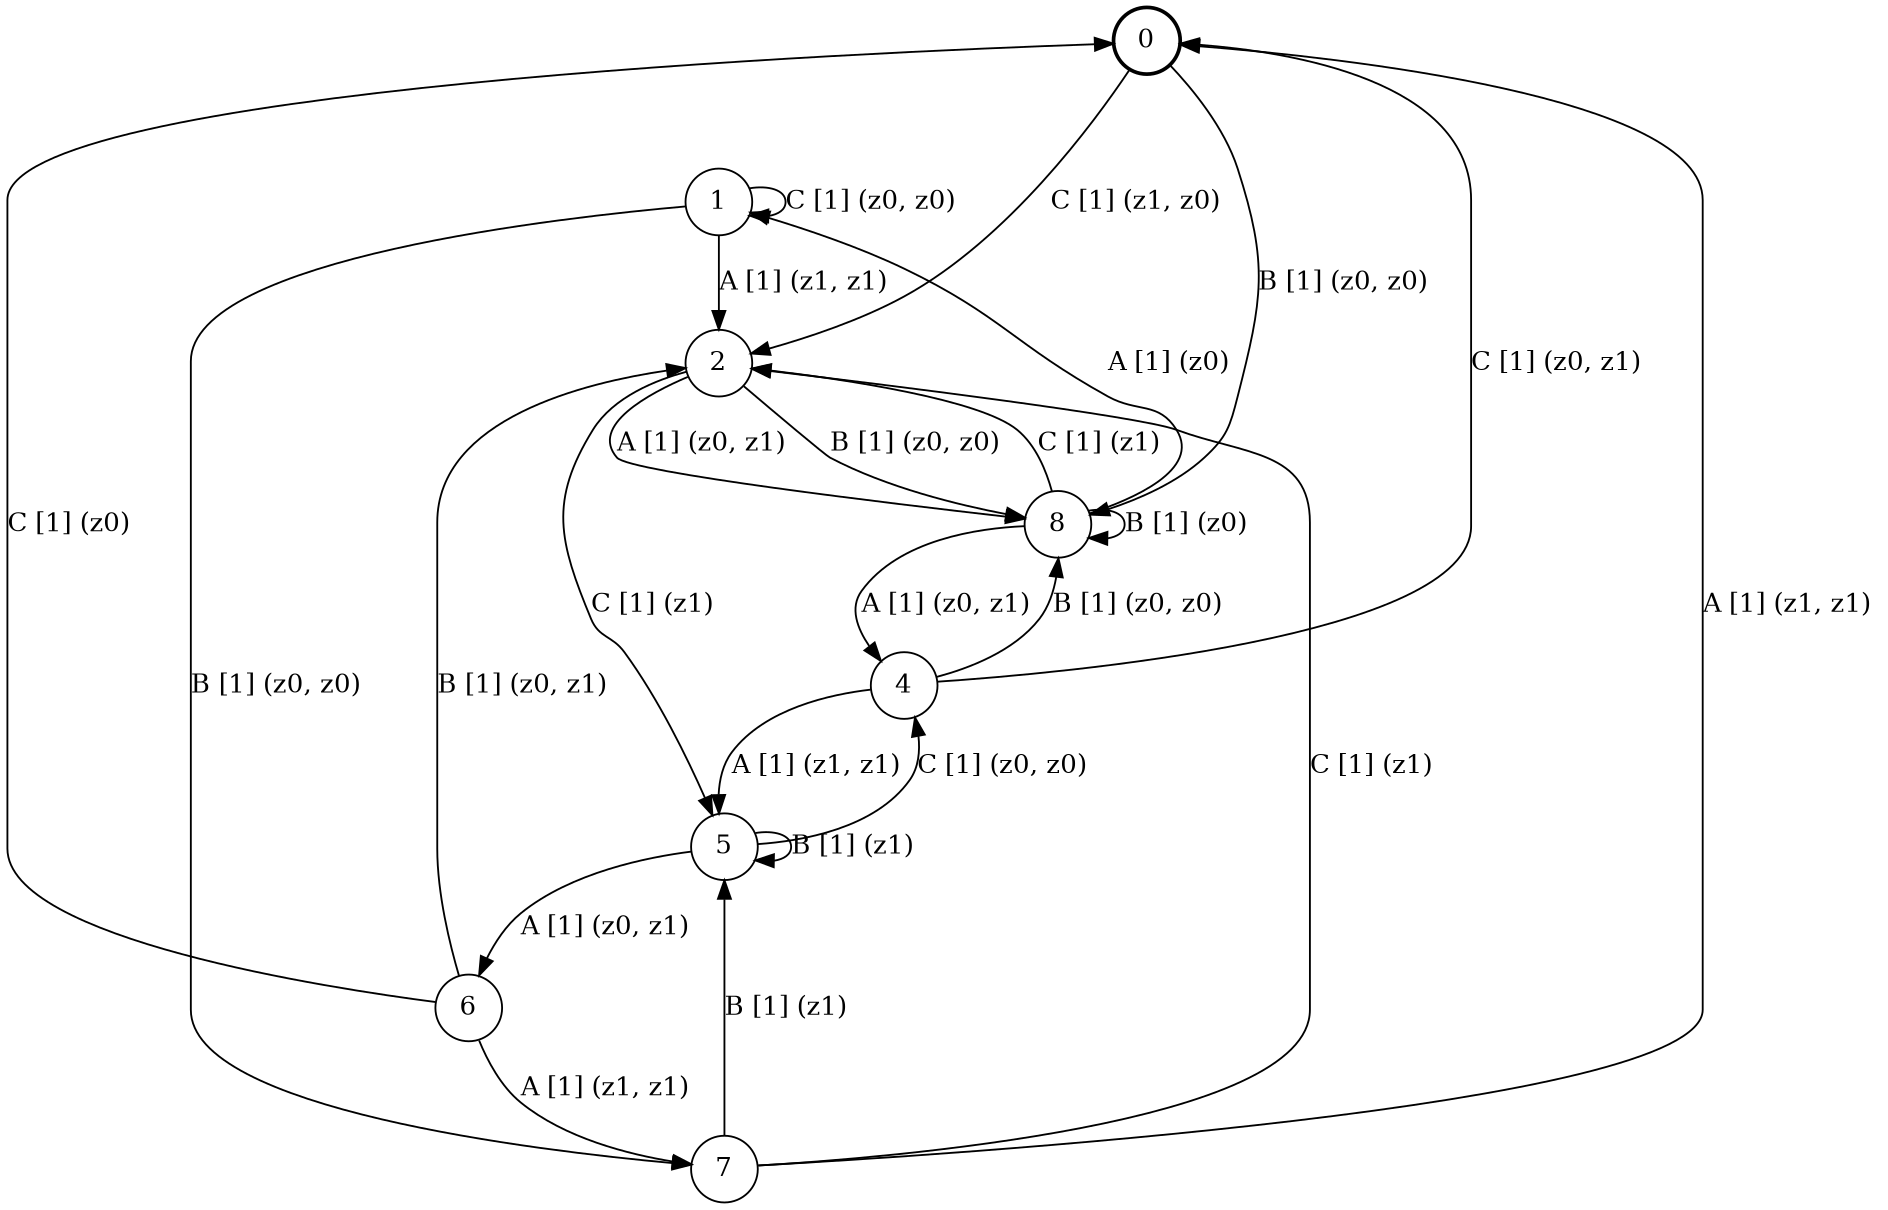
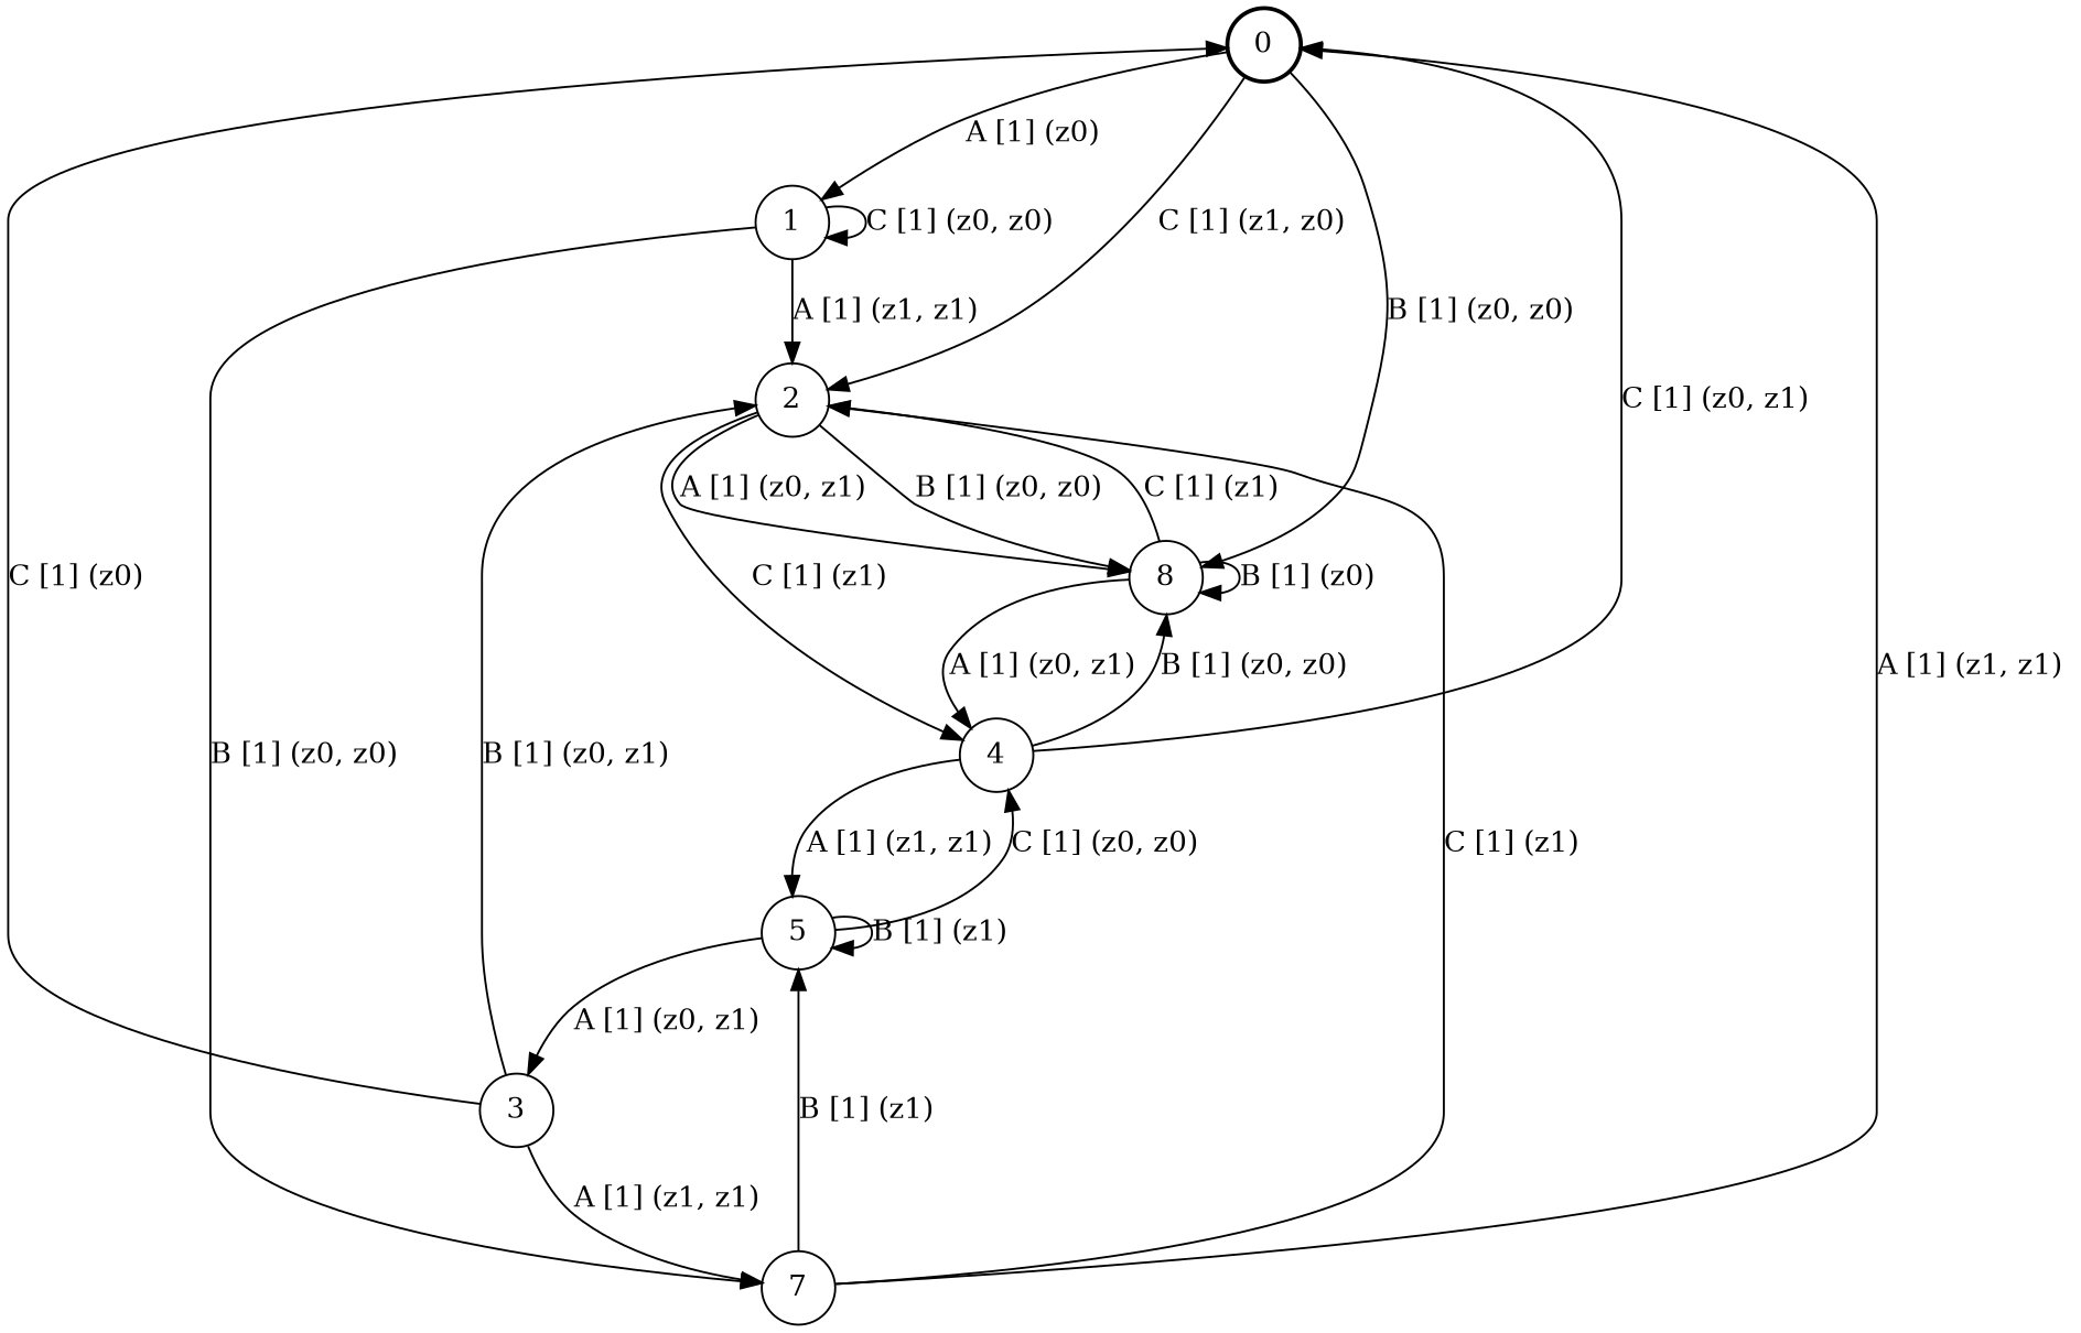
  digraph {
    node [shape=circle]
    0 [style=bold]
    1
    n3 [label=8]
    2
    7
    4
    5
-   6
-   n3 -> 1 [label="A [1] (z0) "]
+   6 [label=3]
+   0 -> 1 [label="A [1] (z0) "]
    0 -> n3 [label="B [1] (z0, z0) "]
    0 -> 2 [label="C [1] (z1, z0) "]
    1 -> 1 [label="C [1] (z0, z0) "]
    1 -> 2 [label="A [1] (z1, z1) "]
    1 -> 7 [label="B [1] (z0, z0) "]
    n3 -> n3 [label="B [1] (z0) "]
    n3 -> 2 [label="C [1] (z1) "]
    n3 -> 4 [label="A [1] (z0, z1) "]
    2 -> n3 [label="A [1] (z0, z1) "]
    2 -> n3 [label="B [1] (z0, z0) "]
-   2 -> 5 [label="C [1] (z1) "]
+   2 -> 4 [label="C [1] (z1) "]
    7 -> 0 [label="A [1] (z1, z1) "]
    7 -> 2 [label="C [1] (z1) "]
    7 -> 5 [label="B [1] (z1) "]
    4 -> 0 [label="C [1] (z0, z1) "]
    4 -> n3 [label="B [1] (z0, z0) "]
    4 -> 5 [label="A [1] (z1, z1) "]
    5 -> 4 [label="C [1] (z0, z0) "]
    5 -> 5 [label="B [1] (z1) "]
    5 -> 6 [label="A [1] (z0, z1) "]
    6 -> 0 [label="C [1] (z0) "]
    6 -> 2 [label="B [1] (z0, z1) "]
    6 -> 7 [label="A [1] (z1, z1) "]
  }
